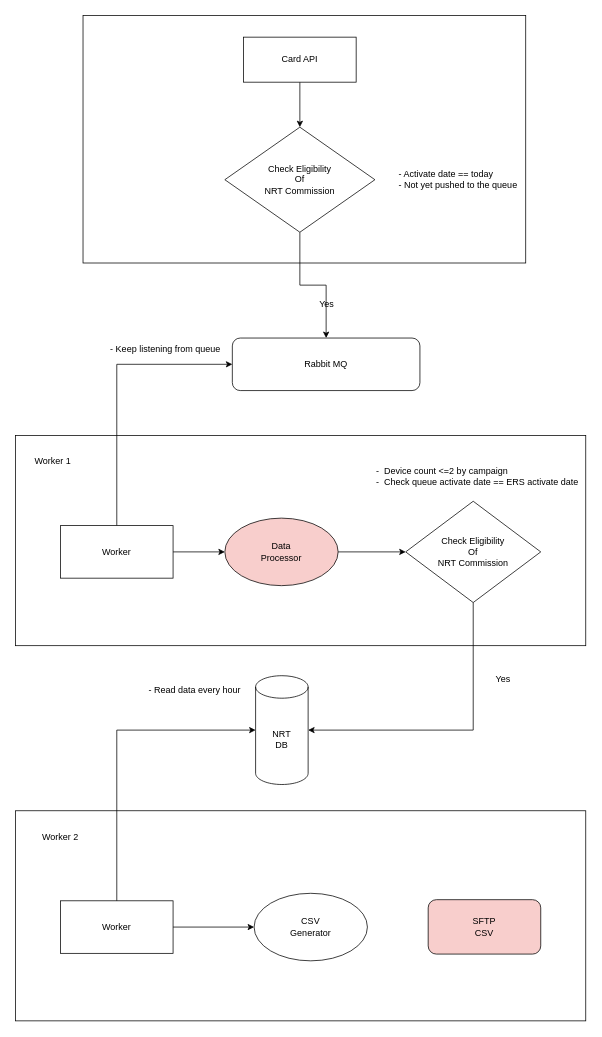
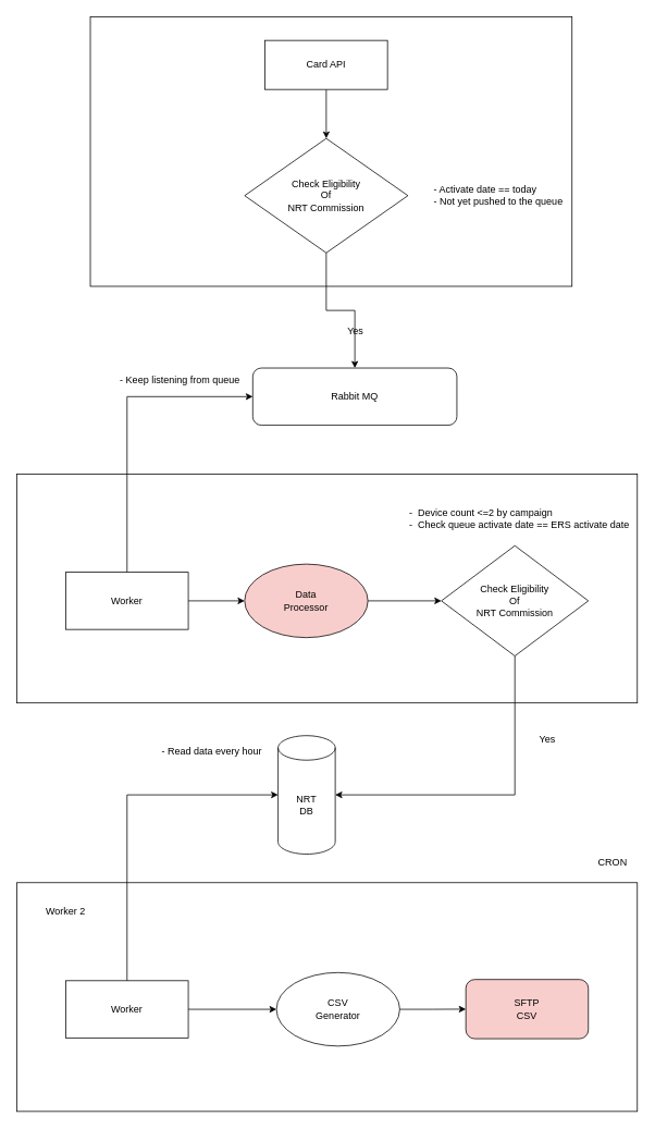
  <mxCell id="0" />
  <mxCell id="1" parent="0" />
  <mxCell id="2" value="" style="rounded=0;whiteSpace=wrap;html=1;" vertex="1" parent="1"><mxGeometry x="110" y="20" width="590" height="330" as="geometry" /></mxCell>
  <mxCell id="3" style="edgeStyle=orthogonalEdgeStyle;rounded=0;orthogonalLoop=1;jettySize=auto;html=1;exitX=0.5;exitY=1;exitDx=0;exitDy=0;entryX=0.5;entryY=0;entryDx=0;entryDy=0;" edge="1" parent="1" source="4" target="6"><mxGeometry relative="1" as="geometry" /></mxCell>
  <mxCell id="4" value="Card API" style="rounded=0;whiteSpace=wrap;html=1;" vertex="1" parent="1"><mxGeometry x="324" y="49" width="150" height="60" as="geometry" /></mxCell>
  <mxCell id="5" style="edgeStyle=orthogonalEdgeStyle;rounded=0;orthogonalLoop=1;jettySize=auto;html=1;exitX=0.5;exitY=1;exitDx=0;exitDy=0;entryX=0.5;entryY=0;entryDx=0;entryDy=0;" edge="1" parent="1" source="6" target="8"><mxGeometry relative="1" as="geometry" /></mxCell>
  <mxCell id="6" value="Check Eligibility&lt;br&gt;Of&lt;br&gt;NRT Commission" style="rhombus;whiteSpace=wrap;html=1;align=center;" vertex="1" parent="1"><mxGeometry x="299" y="169" width="200" height="140" as="geometry" /></mxCell>
  <mxCell id="7" value="&lt;div style=&quot;text-align: left;&quot;&gt;&lt;span style=&quot;background-color: initial;&quot;&gt;- Activate date == today&lt;/span&gt;&lt;span style=&quot;background-color: initial;&quot;&gt;&amp;nbsp;&lt;/span&gt;&lt;/div&gt;- Not yet pushed to the queue" style="text;html=1;strokeColor=none;fillColor=none;align=center;verticalAlign=middle;whiteSpace=wrap;rounded=0;" vertex="1" parent="1"><mxGeometry x="520" y="224" width="180" height="30" as="geometry" /></mxCell>
  <mxCell id="8" value="Rabbit MQ" style="rounded=1;whiteSpace=wrap;html=1;" vertex="1" parent="1"><mxGeometry x="309" y="450" width="250" height="70" as="geometry" /></mxCell>
  <mxCell id="9" value="Yes" style="text;html=1;strokeColor=none;fillColor=none;align=center;verticalAlign=middle;whiteSpace=wrap;rounded=0;" vertex="1" parent="1"><mxGeometry x="405" y="390" width="60" height="30" as="geometry" /></mxCell>
  <mxCell id="10" value="" style="rounded=0;whiteSpace=wrap;html=1;" vertex="1" parent="1"><mxGeometry x="340" y="700" width="120" height="60" as="geometry" /></mxCell>
  <mxCell id="11" value="" style="rounded=0;whiteSpace=wrap;html=1;" vertex="1" parent="1"><mxGeometry x="20" y="580" width="760" height="280" as="geometry" /></mxCell>
  <mxCell id="12" style="edgeStyle=orthogonalEdgeStyle;rounded=0;orthogonalLoop=1;jettySize=auto;html=1;exitX=0.5;exitY=0;exitDx=0;exitDy=0;entryX=0;entryY=0.5;entryDx=0;entryDy=0;" edge="1" parent="1" source="14" target="8"><mxGeometry relative="1" as="geometry" /></mxCell>
  <mxCell id="13" style="edgeStyle=orthogonalEdgeStyle;rounded=0;orthogonalLoop=1;jettySize=auto;html=1;exitX=1;exitY=0.5;exitDx=0;exitDy=0;" edge="1" parent="1" source="14" target="17"><mxGeometry relative="1" as="geometry" /></mxCell>
  <mxCell id="14" value="Worker" style="rounded=0;whiteSpace=wrap;html=1;" vertex="1" parent="1"><mxGeometry x="80" y="700" width="150" height="70" as="geometry" /></mxCell>
- <mxCell id="15" value="Worker 1" style="text;html=1;strokeColor=none;fillColor=none;align=center;verticalAlign=middle;whiteSpace=wrap;rounded=0;" vertex="1" parent="1"><mxGeometry x="40" y="600" width="60" height="30" as="geometry" /></mxCell>
  <mxCell id="16" style="edgeStyle=orthogonalEdgeStyle;rounded=0;orthogonalLoop=1;jettySize=auto;html=1;" edge="1" parent="1" source="17" target="18"><mxGeometry relative="1" as="geometry" /></mxCell>
  <mxCell id="17" value="Data&lt;br&gt;Processor" style="ellipse;whiteSpace=wrap;html=1;fillColor=#f8cecc;" vertex="1" parent="1"><mxGeometry x="299" y="690" width="151" height="90" as="geometry" /></mxCell>
  <mxCell id="18" value="Check Eligibility&lt;br&gt;Of&lt;br&gt;NRT Commission" style="rhombus;whiteSpace=wrap;html=1;align=center;" vertex="1" parent="1"><mxGeometry x="540" y="667.5" width="180" height="135" as="geometry" /></mxCell>
  <mxCell id="19" value="&lt;div style=&quot;&quot;&gt;&lt;span style=&quot;background-color: initial;&quot;&gt;-&amp;nbsp; Device count &amp;lt;=2 by campaign&lt;/span&gt;&lt;/div&gt;-&amp;nbsp; Check queue activate date == ERS activate date" style="text;html=1;strokeColor=none;fillColor=none;align=left;verticalAlign=middle;whiteSpace=wrap;rounded=0;" vertex="1" parent="1"><mxGeometry x="499" y="620" width="280" height="30" as="geometry" /></mxCell>
  <mxCell id="20" value="" style="rounded=0;whiteSpace=wrap;html=1;" vertex="1" parent="1"><mxGeometry x="20" y="1080" width="760" height="280" as="geometry" /></mxCell>
  <mxCell id="21" value="NRT&lt;br&gt;DB" style="shape=cylinder3;whiteSpace=wrap;html=1;boundedLbl=1;backgroundOutline=1;size=15;" vertex="1" parent="1"><mxGeometry x="340" y="900" width="70" height="145" as="geometry" /></mxCell>
  <mxCell id="22" value="Yes" style="text;html=1;strokeColor=none;fillColor=none;align=center;verticalAlign=middle;whiteSpace=wrap;rounded=0;" vertex="1" parent="1"><mxGeometry x="640" y="890" width="60" height="30" as="geometry" /></mxCell>
  <mxCell id="23" style="edgeStyle=orthogonalEdgeStyle;rounded=0;orthogonalLoop=1;jettySize=auto;html=1;exitX=1;exitY=0.5;exitDx=0;exitDy=0;" edge="1" parent="1" source="24" target="26"><mxGeometry relative="1" as="geometry" /></mxCell>
  <mxCell id="24" value="Worker" style="rounded=0;whiteSpace=wrap;html=1;" vertex="1" parent="1"><mxGeometry x="80" y="1200" width="150" height="70" as="geometry" /></mxCell>
+ <mxCell id="25" style="edgeStyle=orthogonalEdgeStyle;rounded=0;orthogonalLoop=1;jettySize=auto;html=1;exitX=1;exitY=0.5;exitDx=0;exitDy=0;" edge="1" parent="1" source="26" target="27"><mxGeometry relative="1" as="geometry" /></mxCell>
  <mxCell id="26" value="CSV&lt;br&gt;Generator" style="ellipse;whiteSpace=wrap;html=1;" vertex="1" parent="1"><mxGeometry x="338" y="1190" width="151" height="90" as="geometry" /></mxCell>
  <mxCell id="27" value="SFTP&lt;br&gt;CSV" style="rounded=1;whiteSpace=wrap;html=1;fillColor=#f8cecc;" vertex="1" parent="1"><mxGeometry x="570" y="1198.5" width="150" height="72.5" as="geometry" /></mxCell>
  <mxCell id="28" style="edgeStyle=orthogonalEdgeStyle;rounded=0;orthogonalLoop=1;jettySize=auto;html=1;exitX=0.5;exitY=0;exitDx=0;exitDy=0;entryX=0;entryY=0.5;entryDx=0;entryDy=0;entryPerimeter=0;" edge="1" parent="1" source="24" target="21"><mxGeometry relative="1" as="geometry" /></mxCell>
  <mxCell id="29" value="Worker 2" style="text;html=1;strokeColor=none;fillColor=none;align=center;verticalAlign=middle;whiteSpace=wrap;rounded=0;" vertex="1" parent="1"><mxGeometry x="50" y="1100" width="60" height="30" as="geometry" /></mxCell>
+ <mxCell id="30" value="CRON" style="text;html=1;strokeColor=none;fillColor=none;align=center;verticalAlign=middle;whiteSpace=wrap;rounded=0;" vertex="1" parent="1"><mxGeometry x="720" y="1040" width="60" height="30" as="geometry" /></mxCell>
  <mxCell id="31" value="- Read data every hour" style="text;html=1;strokeColor=none;fillColor=none;align=center;verticalAlign=middle;whiteSpace=wrap;rounded=0;" vertex="1" parent="1"><mxGeometry x="189" y="905" width="140" height="30" as="geometry" /></mxCell>
  <mxCell id="32" style="edgeStyle=orthogonalEdgeStyle;rounded=0;orthogonalLoop=1;jettySize=auto;html=1;exitX=0.5;exitY=1;exitDx=0;exitDy=0;entryX=1;entryY=0.5;entryDx=0;entryDy=0;entryPerimeter=0;" edge="1" parent="1" source="18" target="21"><mxGeometry relative="1" as="geometry" /></mxCell>
  <mxCell id="33" value="- Keep listening from queue" style="text;html=1;strokeColor=none;fillColor=none;align=center;verticalAlign=middle;whiteSpace=wrap;rounded=0;" vertex="1" parent="1"><mxGeometry x="140" y="450" width="160" height="30" as="geometry" /></mxCell>
